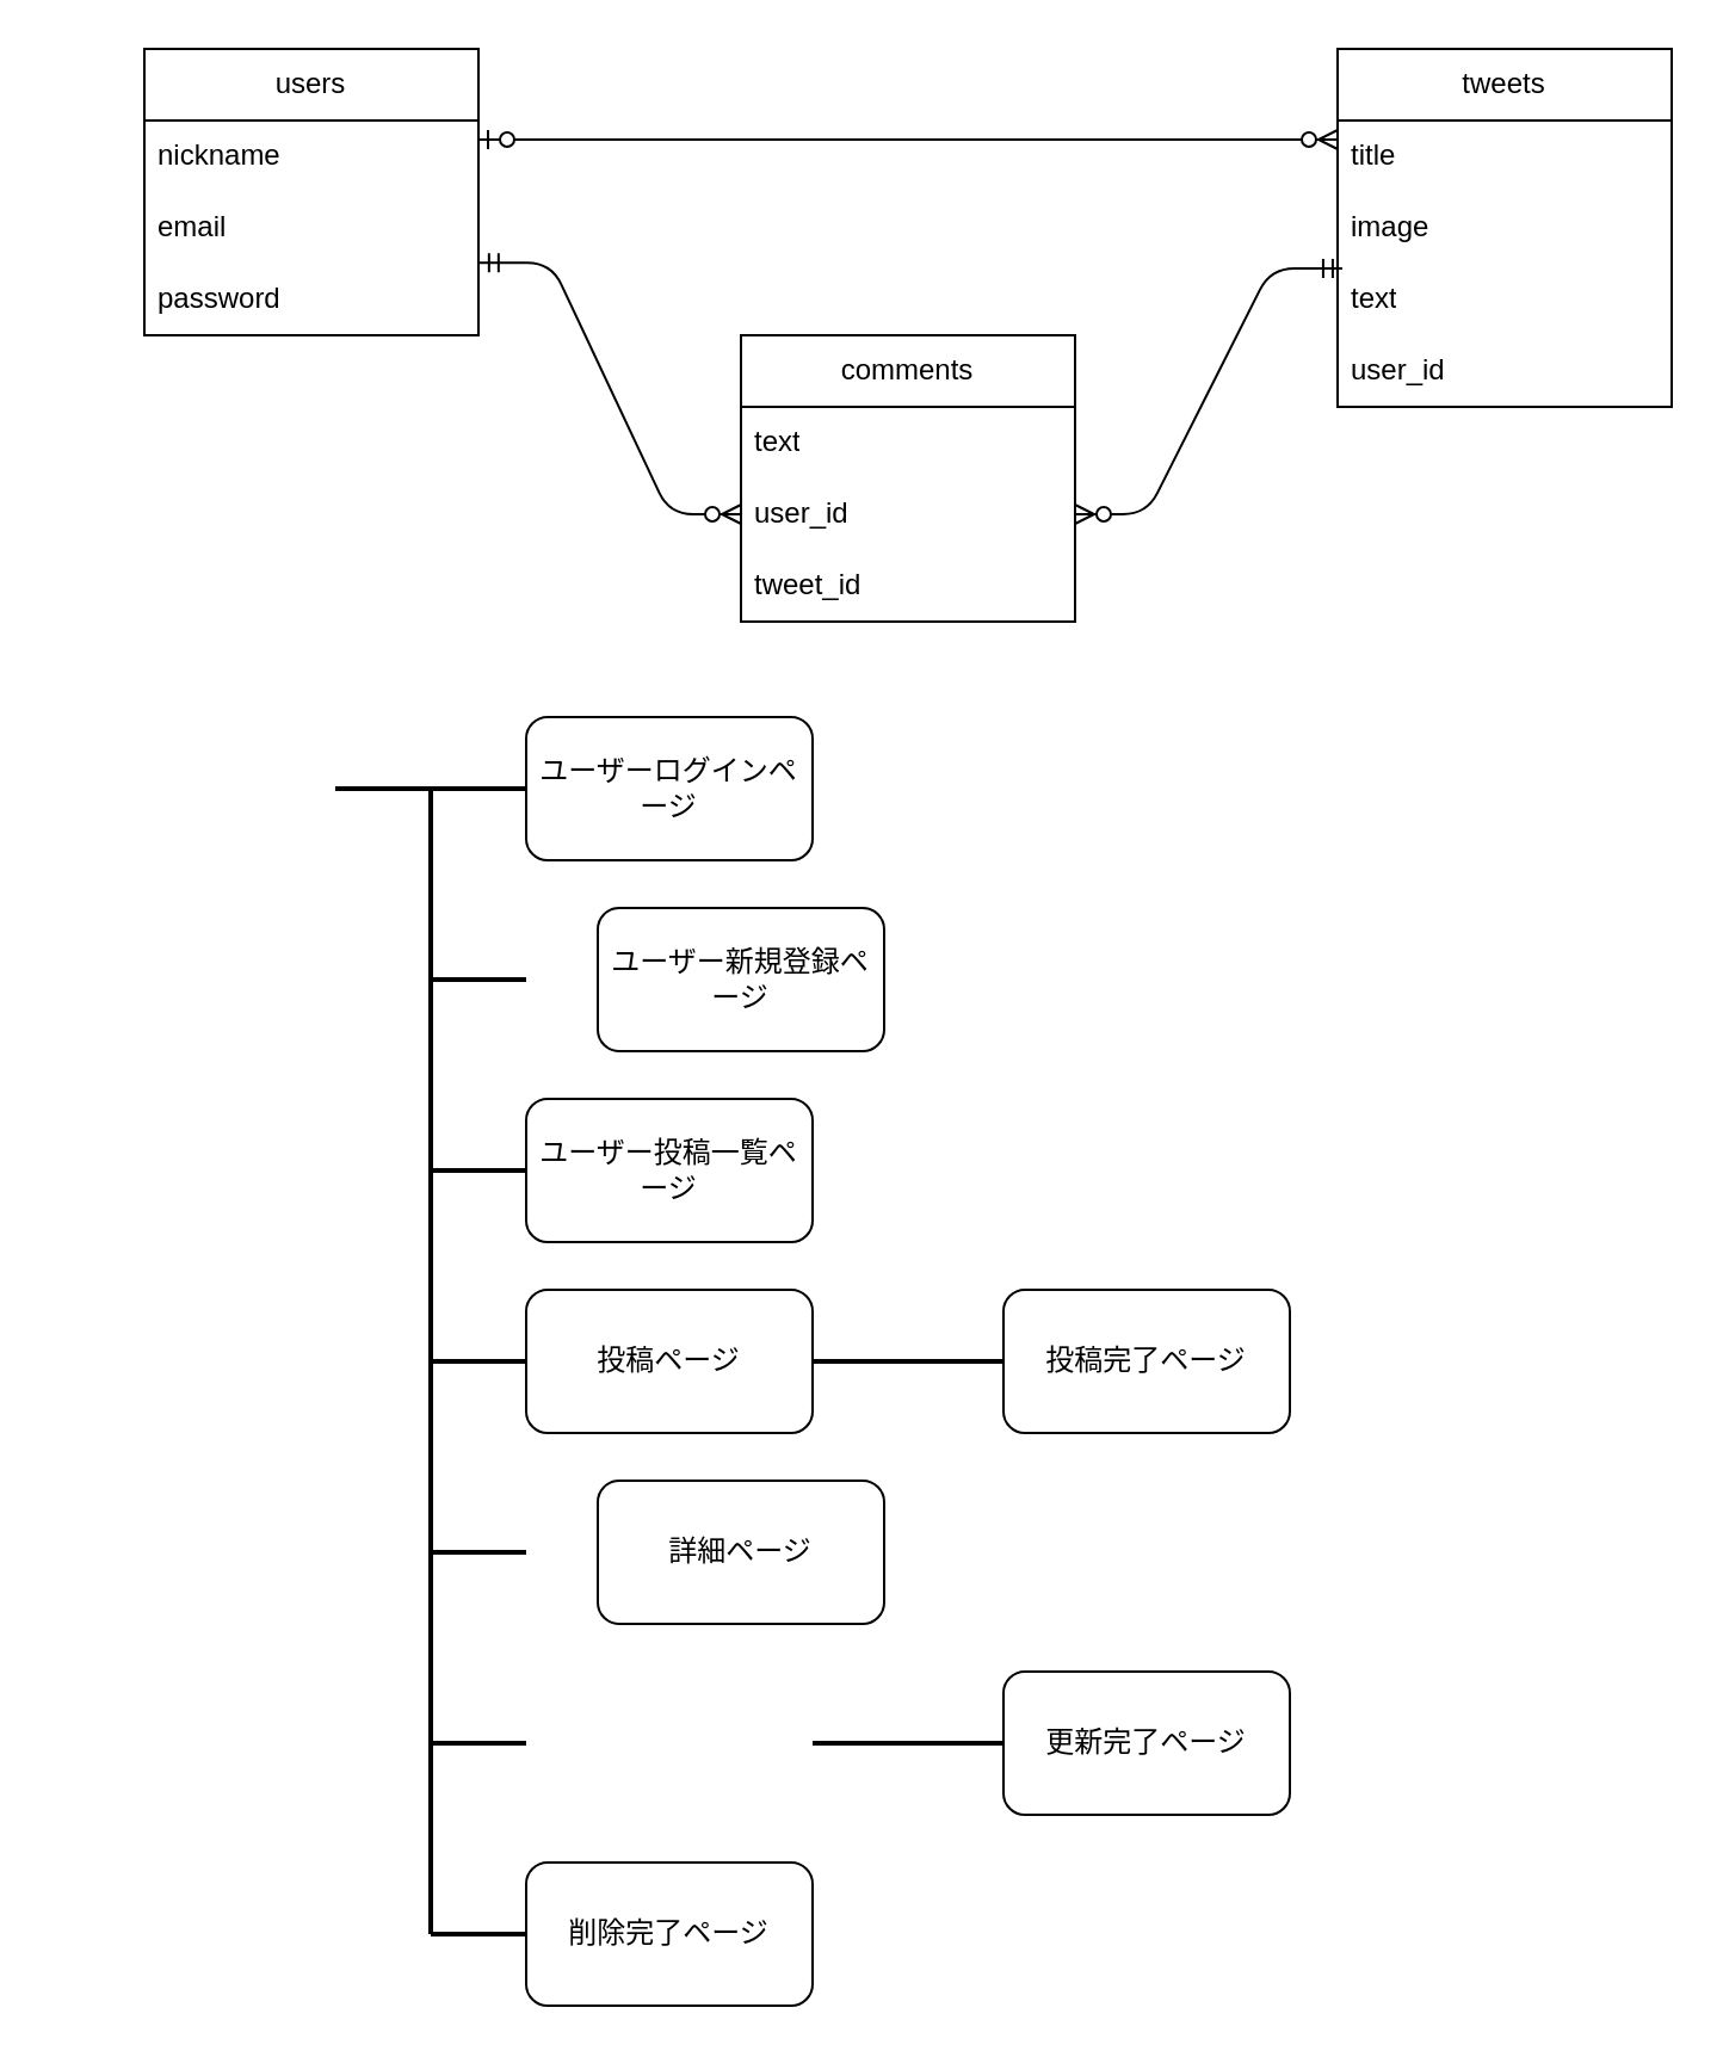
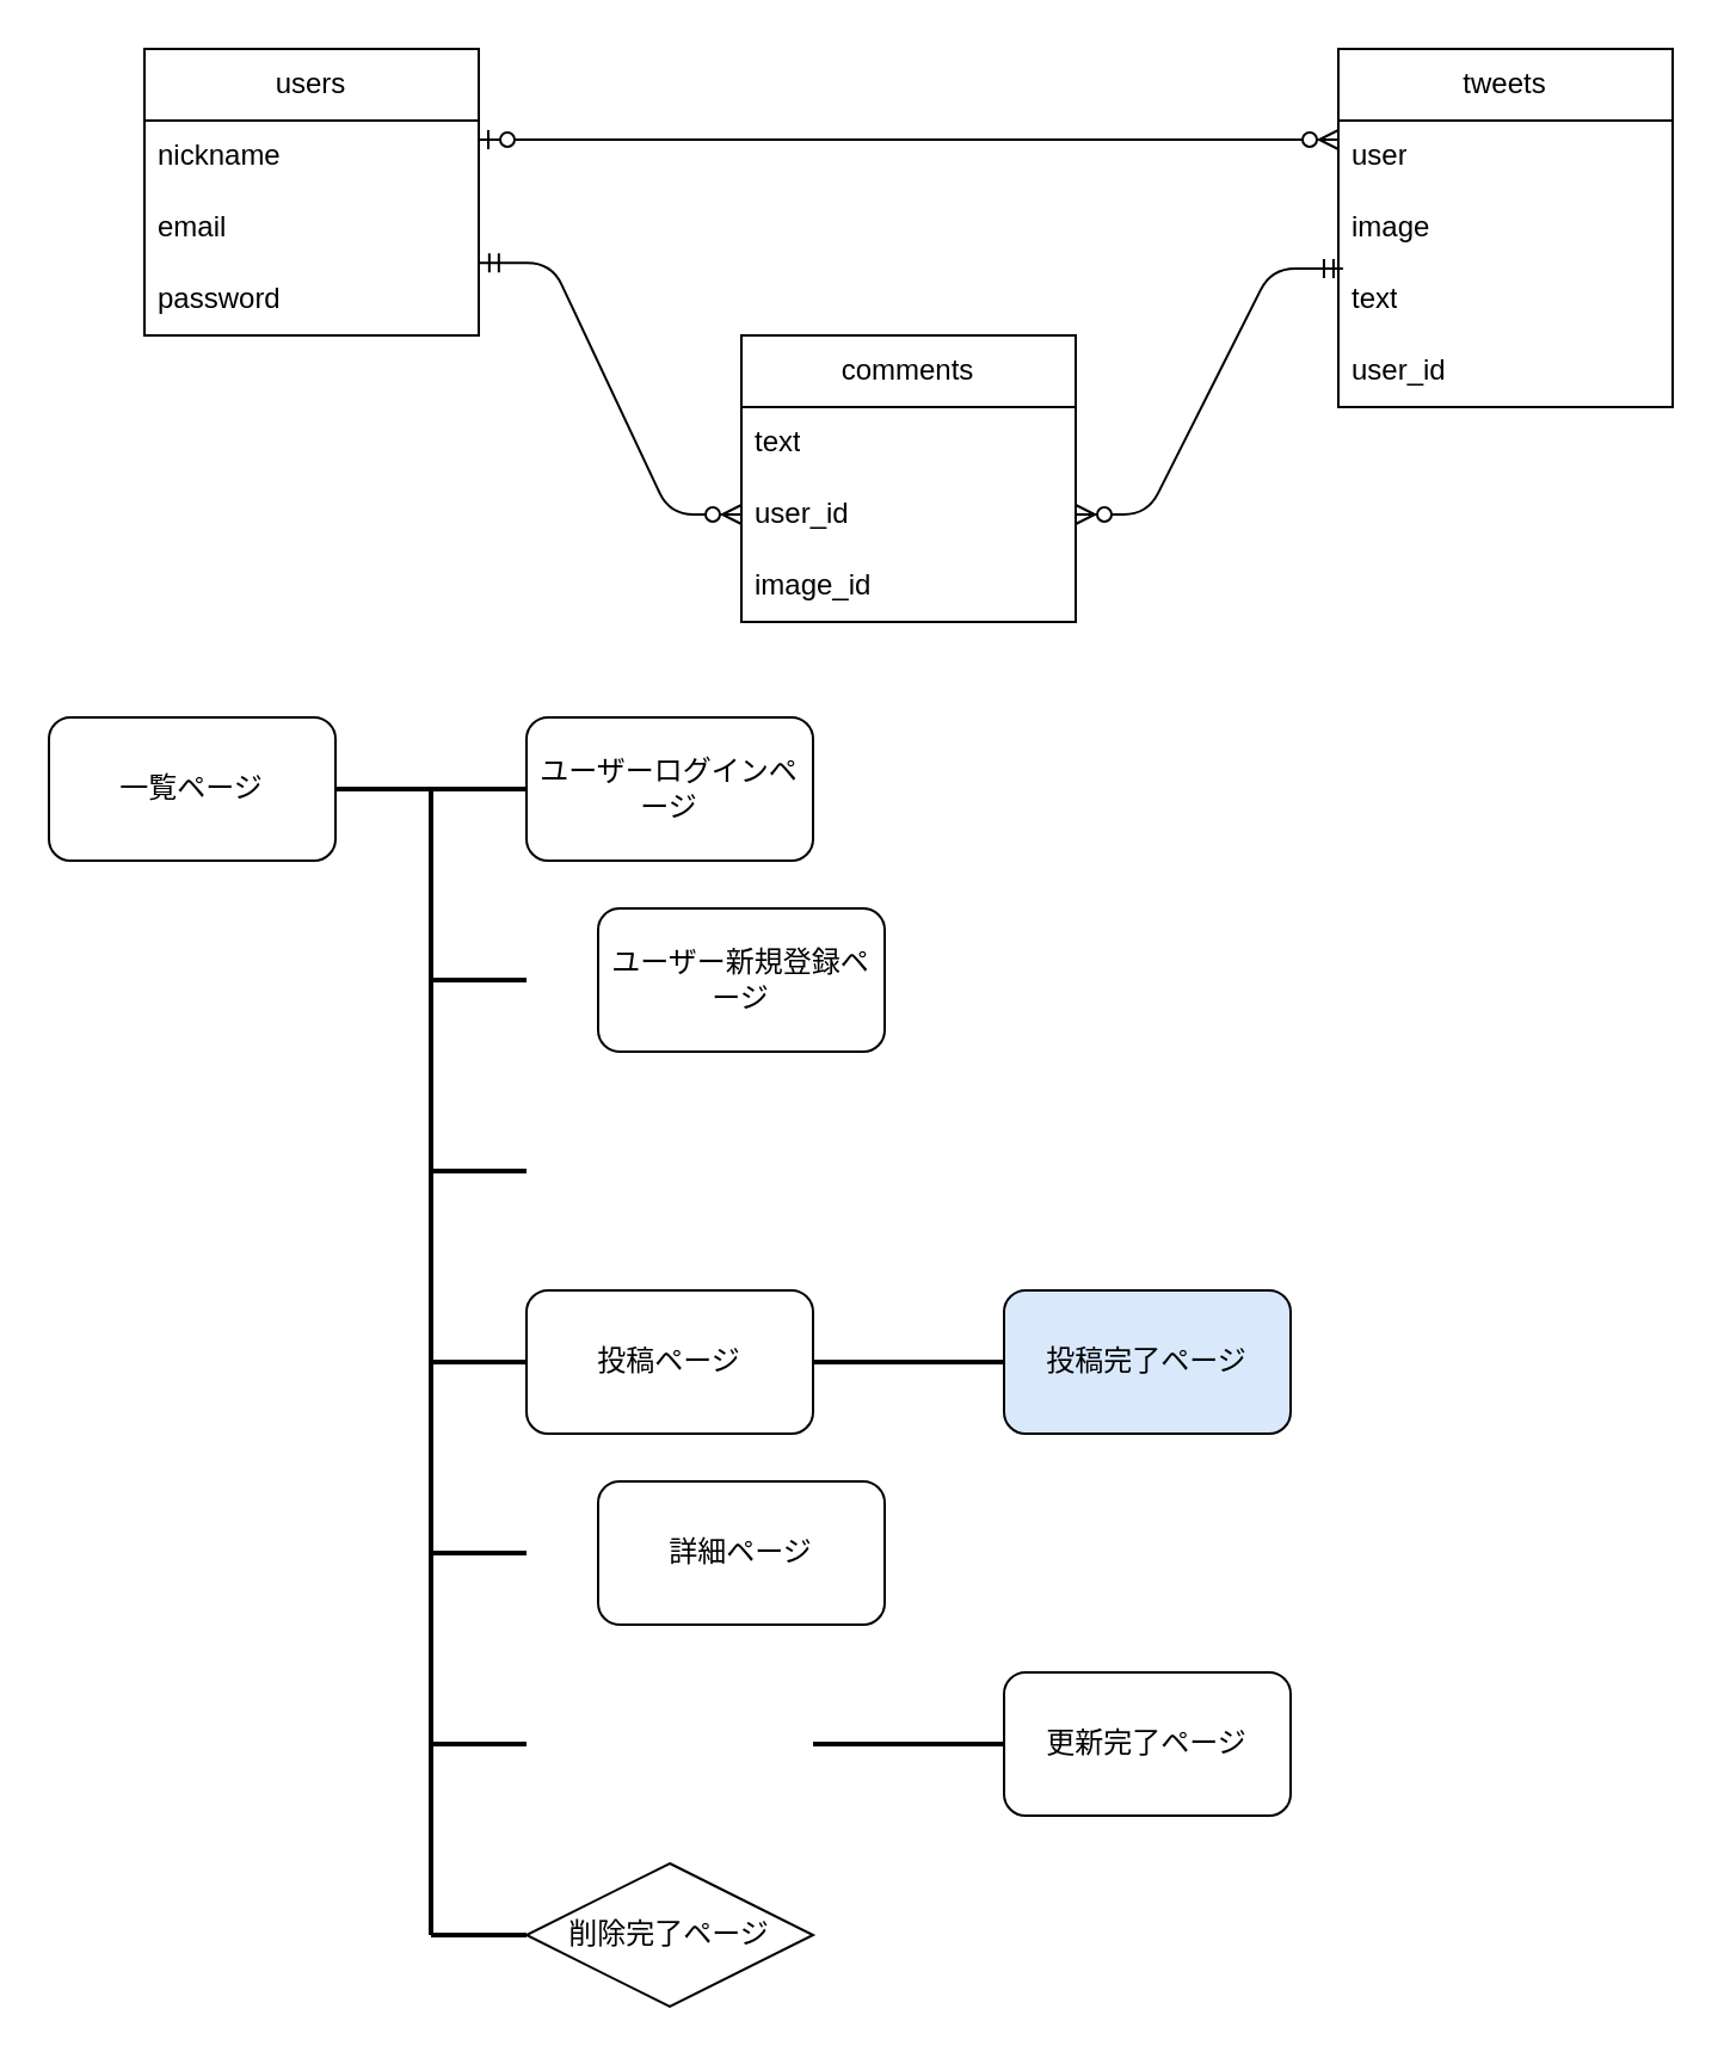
  <mxCell id="0" />
  <mxCell id="1" parent="0" />
  <mxCell id="2" value="users" style="swimlane;fontStyle=0;childLayout=stackLayout;horizontal=1;startSize=30;horizontalStack=0;resizeParent=1;resizeParentMax=0;resizeLast=0;collapsible=1;marginBottom=0;whiteSpace=wrap;html=1;" vertex="1" parent="1"><mxGeometry x="60" y="20" width="140" height="120" as="geometry" /></mxCell>
  <mxCell id="3" value="nickname" style="text;strokeColor=none;fillColor=none;align=left;verticalAlign=middle;spacingLeft=4;spacingRight=4;overflow=hidden;points=[[0,0.5],[1,0.5]];portConstraint=eastwest;rotatable=0;whiteSpace=wrap;html=1;" vertex="1" parent="2"><mxGeometry y="30" width="140" height="30" as="geometry" /></mxCell>
  <mxCell id="4" value="email" style="text;strokeColor=none;fillColor=none;align=left;verticalAlign=middle;spacingLeft=4;spacingRight=4;overflow=hidden;points=[[0,0.5],[1,0.5]];portConstraint=eastwest;rotatable=0;whiteSpace=wrap;html=1;" vertex="1" parent="2"><mxGeometry y="60" width="140" height="30" as="geometry" /></mxCell>
  <mxCell id="5" value="password" style="text;strokeColor=none;fillColor=none;align=left;verticalAlign=middle;spacingLeft=4;spacingRight=4;overflow=hidden;points=[[0,0.5],[1,0.5]];portConstraint=eastwest;rotatable=0;whiteSpace=wrap;html=1;" vertex="1" parent="2"><mxGeometry y="90" width="140" height="30" as="geometry" /></mxCell>
  <mxCell id="6" value="tweets" style="swimlane;fontStyle=0;childLayout=stackLayout;horizontal=1;startSize=30;horizontalStack=0;resizeParent=1;resizeParentMax=0;resizeLast=0;collapsible=1;marginBottom=0;whiteSpace=wrap;html=1;" vertex="1" parent="1"><mxGeometry x="560" y="20" width="140" height="150" as="geometry" /></mxCell>
- <mxCell id="7" value="title" style="text;strokeColor=none;fillColor=none;align=left;verticalAlign=middle;spacingLeft=4;spacingRight=4;overflow=hidden;points=[[0,0.5],[1,0.5]];portConstraint=eastwest;rotatable=0;whiteSpace=wrap;html=1;" vertex="1" parent="6"><mxGeometry y="30" width="140" height="30" as="geometry" /></mxCell>
+ <mxCell id="7" value="user" style="text;strokeColor=none;fillColor=none;align=left;verticalAlign=middle;spacingLeft=4;spacingRight=4;overflow=hidden;points=[[0,0.5],[1,0.5]];portConstraint=eastwest;rotatable=0;whiteSpace=wrap;html=1;" vertex="1" parent="6"><mxGeometry y="30" width="140" height="30" as="geometry" /></mxCell>
  <mxCell id="8" value="image" style="text;strokeColor=none;fillColor=none;align=left;verticalAlign=middle;spacingLeft=4;spacingRight=4;overflow=hidden;points=[[0,0.5],[1,0.5]];portConstraint=eastwest;rotatable=0;whiteSpace=wrap;html=1;" vertex="1" parent="6"><mxGeometry y="60" width="140" height="30" as="geometry" /></mxCell>
  <mxCell id="9" value="text" style="text;strokeColor=none;fillColor=none;align=left;verticalAlign=middle;spacingLeft=4;spacingRight=4;overflow=hidden;points=[[0,0.5],[1,0.5]];portConstraint=eastwest;rotatable=0;whiteSpace=wrap;html=1;" vertex="1" parent="6"><mxGeometry y="90" width="140" height="30" as="geometry" /></mxCell>
  <mxCell id="10" value="user_id" style="text;strokeColor=none;fillColor=none;align=left;verticalAlign=middle;spacingLeft=4;spacingRight=4;overflow=hidden;points=[[0,0.5],[1,0.5]];portConstraint=eastwest;rotatable=0;whiteSpace=wrap;html=1;" vertex="1" parent="6"><mxGeometry y="120" width="140" height="30" as="geometry" /></mxCell>
  <mxCell id="11" value="comments" style="swimlane;fontStyle=0;childLayout=stackLayout;horizontal=1;startSize=30;horizontalStack=0;resizeParent=1;resizeParentMax=0;resizeLast=0;collapsible=1;marginBottom=0;whiteSpace=wrap;html=1;" vertex="1" parent="1"><mxGeometry x="310" y="140" width="140" height="120" as="geometry" /></mxCell>
  <mxCell id="12" value="text" style="text;strokeColor=none;fillColor=none;align=left;verticalAlign=middle;spacingLeft=4;spacingRight=4;overflow=hidden;points=[[0,0.5],[1,0.5]];portConstraint=eastwest;rotatable=0;whiteSpace=wrap;html=1;" vertex="1" parent="11"><mxGeometry y="30" width="140" height="30" as="geometry" /></mxCell>
  <mxCell id="13" value="user_id" style="text;strokeColor=none;fillColor=none;align=left;verticalAlign=middle;spacingLeft=4;spacingRight=4;overflow=hidden;points=[[0,0.5],[1,0.5]];portConstraint=eastwest;rotatable=0;whiteSpace=wrap;html=1;" vertex="1" parent="11"><mxGeometry y="60" width="140" height="30" as="geometry" /></mxCell>
- <mxCell id="14" value="tweet_id" style="text;strokeColor=none;fillColor=none;align=left;verticalAlign=middle;spacingLeft=4;spacingRight=4;overflow=hidden;points=[[0,0.5],[1,0.5]];portConstraint=eastwest;rotatable=0;whiteSpace=wrap;html=1;" vertex="1" parent="11"><mxGeometry y="90" width="140" height="30" as="geometry" /></mxCell>
+ <mxCell id="14" value="image_id" style="text;strokeColor=none;fillColor=none;align=left;verticalAlign=middle;spacingLeft=4;spacingRight=4;overflow=hidden;points=[[0,0.5],[1,0.5]];portConstraint=eastwest;rotatable=0;whiteSpace=wrap;html=1;" vertex="1" parent="11"><mxGeometry y="90" width="140" height="30" as="geometry" /></mxCell>
  <mxCell id="15" value="" style="edgeStyle=entityRelationEdgeStyle;fontSize=12;html=1;endArrow=ERzeroToMany;startArrow=ERzeroToOne;" edge="1" parent="1"><mxGeometry width="100" height="100" relative="1" as="geometry"><mxPoint x="200" y="58" as="sourcePoint" /><mxPoint x="560" y="58" as="targetPoint" /></mxGeometry></mxCell>
  <mxCell id="16" value="" style="edgeStyle=entityRelationEdgeStyle;fontSize=12;html=1;endArrow=ERzeroToMany;startArrow=ERmandOne;exitX=1.003;exitY=-0.013;exitDx=0;exitDy=0;exitPerimeter=0;entryX=0;entryY=0.5;entryDx=0;entryDy=0;" edge="1" parent="1" source="5" target="13"><mxGeometry width="100" height="100" relative="1" as="geometry"><mxPoint x="480" y="280" as="sourcePoint" /><mxPoint x="580" y="180" as="targetPoint" /></mxGeometry></mxCell>
  <mxCell id="17" value="" style="edgeStyle=entityRelationEdgeStyle;fontSize=12;html=1;endArrow=ERzeroToMany;startArrow=ERmandOne;entryX=1;entryY=0.5;entryDx=0;entryDy=0;exitX=0.014;exitY=0.067;exitDx=0;exitDy=0;exitPerimeter=0;" edge="1" parent="1" source="9" target="13"><mxGeometry width="100" height="100" relative="1" as="geometry"><mxPoint x="560" y="112" as="sourcePoint" /><mxPoint x="520" y="180" as="targetPoint" /></mxGeometry></mxCell>
+ <mxCell id="18" value="一覧ページ" style="rounded=1;whiteSpace=wrap;html=1;" vertex="1" parent="1"><mxGeometry x="20" y="300" width="120" height="60" as="geometry" /></mxCell>
  <mxCell id="19" value="ユーザーログインページ" style="rounded=1;whiteSpace=wrap;html=1;" vertex="1" parent="1"><mxGeometry x="220" y="300" width="120" height="60" as="geometry" /></mxCell>
- <mxCell id="20" value="ユーザー投稿一覧ページ" style="rounded=1;whiteSpace=wrap;html=1;" vertex="1" parent="1"><mxGeometry x="220" y="460" width="120" height="60" as="geometry" /></mxCell>
- <mxCell id="21" value="削除完了ページ" style="rounded=1;whiteSpace=wrap;html=1;" vertex="1" parent="1"><mxGeometry x="220" y="780" width="120" height="60" as="geometry" /></mxCell>
+ <mxCell id="21" value="削除完了ページ" style="rhombus;whiteSpace=wrap;html=1;" vertex="1" parent="1"><mxGeometry x="220" y="780" width="120" height="60" as="geometry" /></mxCell>
  <mxCell id="22" value="ユーザー新規登録ページ" style="rounded=1;whiteSpace=wrap;html=1;" vertex="1" parent="1"><mxGeometry x="250" y="380" width="120" height="60" as="geometry" /></mxCell>
  <mxCell id="23" value="投稿ページ" style="rounded=1;whiteSpace=wrap;html=1;" vertex="1" parent="1"><mxGeometry x="220" y="540" width="120" height="60" as="geometry" /></mxCell>
  <mxCell id="24" value="詳細ページ" style="rounded=1;whiteSpace=wrap;html=1;" vertex="1" parent="1"><mxGeometry x="250" y="620" width="120" height="60" as="geometry" /></mxCell>
  <mxCell id="25" value="更新完了ページ" style="rounded=1;whiteSpace=wrap;html=1;" vertex="1" parent="1"><mxGeometry x="420" y="700" width="120" height="60" as="geometry" /></mxCell>
- <mxCell id="26" value="投稿完了ページ" style="rounded=1;whiteSpace=wrap;html=1;" vertex="1" parent="1"><mxGeometry x="420" y="540" width="120" height="60" as="geometry" /></mxCell>
+ <mxCell id="26" value="投稿完了ページ" style="rounded=1;whiteSpace=wrap;html=1;fillColor=#dae8fc;" vertex="1" parent="1"><mxGeometry x="420" y="540" width="120" height="60" as="geometry" /></mxCell>
  <mxCell id="27" value="" style="line;strokeWidth=2;html=1;" vertex="1" parent="1"><mxGeometry x="140" y="320" width="80" height="20" as="geometry" /></mxCell>
  <mxCell id="28" value="" style="line;strokeWidth=2;direction=south;html=1;" vertex="1" parent="1"><mxGeometry x="175" y="330" width="10" height="480" as="geometry" /></mxCell>
  <mxCell id="29" value="" style="line;strokeWidth=2;html=1;" vertex="1" parent="1"><mxGeometry x="180" y="405" width="40" height="10" as="geometry" /></mxCell>
  <mxCell id="30" value="" style="line;strokeWidth=2;html=1;" vertex="1" parent="1"><mxGeometry x="180" y="485" width="40" height="10" as="geometry" /></mxCell>
  <mxCell id="31" value="" style="line;strokeWidth=2;html=1;" vertex="1" parent="1"><mxGeometry x="180" y="565" width="40" height="10" as="geometry" /></mxCell>
  <mxCell id="32" value="" style="line;strokeWidth=2;html=1;" vertex="1" parent="1"><mxGeometry x="180" y="645" width="40" height="10" as="geometry" /></mxCell>
  <mxCell id="33" value="" style="line;strokeWidth=2;html=1;" vertex="1" parent="1"><mxGeometry x="180" y="725" width="40" height="10" as="geometry" /></mxCell>
  <mxCell id="34" value="" style="line;strokeWidth=2;html=1;" vertex="1" parent="1"><mxGeometry x="180" y="810" width="40" as="geometry" /></mxCell>
  <mxCell id="35" value="" style="line;strokeWidth=2;html=1;" vertex="1" parent="1"><mxGeometry x="180" y="805" width="40" height="10" as="geometry" /></mxCell>
  <mxCell id="36" value="" style="line;strokeWidth=2;html=1;" vertex="1" parent="1"><mxGeometry x="340" y="565" width="80" height="10" as="geometry" /></mxCell>
  <mxCell id="37" value="" style="line;strokeWidth=2;html=1;" vertex="1" parent="1"><mxGeometry x="340" y="690" width="80" height="80" as="geometry" /></mxCell>
